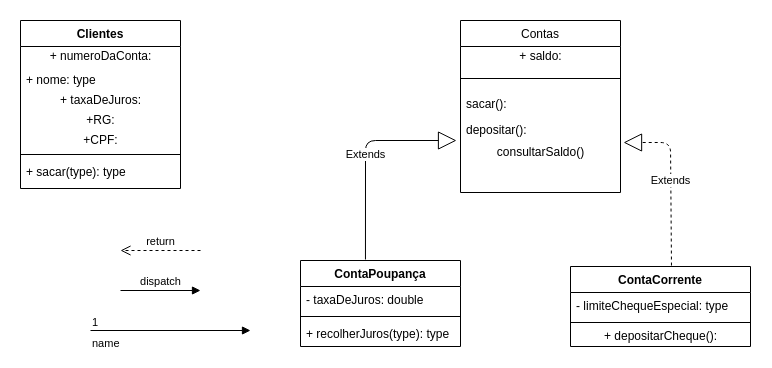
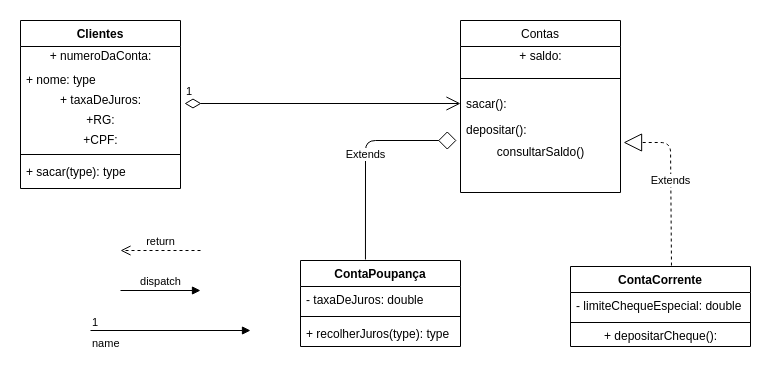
  <mxCell id="0" />
  <mxCell id="1" parent="0" />
  <mxCell id="2" value="Contas&#10;" style="swimlane;fontStyle=0;align=center;verticalAlign=top;childLayout=stackLayout;horizontal=1;startSize=26;horizontalStack=0;resizeParent=1;resizeLast=0;collapsible=1;marginBottom=0;rounded=0;shadow=0;strokeWidth=1;" parent="1" vertex="1"><mxGeometry x="460" y="20" width="160" height="172" as="geometry"><mxRectangle x="550" y="140" width="160" height="26" as="alternateBounds" /></mxGeometry></mxCell>
  <mxCell id="3" value="+ saldo:" style="text;html=1;resizable=0;autosize=1;align=center;verticalAlign=middle;points=[];fillColor=none;strokeColor=none;rounded=0;" vertex="1" parent="2"><mxGeometry y="26" width="160" height="20" as="geometry" /></mxCell>
  <mxCell id="4" value="" style="line;html=1;strokeWidth=1;align=left;verticalAlign=middle;spacingTop=-1;spacingLeft=3;spacingRight=3;rotatable=0;labelPosition=right;points=[];portConstraint=eastwest;" parent="2" vertex="1"><mxGeometry y="46" width="160" height="24" as="geometry" /></mxCell>
  <mxCell id="5" value="sacar():" style="text;align=left;verticalAlign=top;spacingLeft=4;spacingRight=4;overflow=hidden;rotatable=0;points=[[0,0.5],[1,0.5]];portConstraint=eastwest;" parent="2" vertex="1"><mxGeometry y="70" width="160" height="26" as="geometry" /></mxCell>
  <mxCell id="6" value="depositar():" style="text;align=left;verticalAlign=top;spacingLeft=4;spacingRight=4;overflow=hidden;rotatable=0;points=[[0,0.5],[1,0.5]];portConstraint=eastwest;" parent="2" vertex="1"><mxGeometry y="96" width="160" height="26" as="geometry" /></mxCell>
  <mxCell id="7" value="consultarSaldo()" style="text;html=1;resizable=0;autosize=1;align=center;verticalAlign=middle;points=[];fillColor=none;strokeColor=none;rounded=0;" vertex="1" parent="2"><mxGeometry y="122" width="160" height="20" as="geometry" /></mxCell>
  <mxCell id="8" value="dispatch" style="html=1;verticalAlign=bottom;endArrow=block;" edge="1" parent="1"><mxGeometry width="80" relative="1" as="geometry"><mxPoint x="120" y="290" as="sourcePoint" /><mxPoint x="200" y="290" as="targetPoint" /><mxPoint as="offset" /></mxGeometry></mxCell>
  <mxCell id="9" value="ContaPoupança" style="swimlane;fontStyle=1;align=center;verticalAlign=top;childLayout=stackLayout;horizontal=1;startSize=26;horizontalStack=0;resizeParent=1;resizeParentMax=0;resizeLast=0;collapsible=1;marginBottom=0;" vertex="1" parent="1"><mxGeometry x="300" y="260" width="160" height="86" as="geometry" /></mxCell>
  <mxCell id="10" value="- taxaDeJuros: double" style="text;strokeColor=none;fillColor=none;align=left;verticalAlign=top;spacingLeft=4;spacingRight=4;overflow=hidden;rotatable=0;points=[[0,0.5],[1,0.5]];portConstraint=eastwest;" vertex="1" parent="9"><mxGeometry y="26" width="160" height="26" as="geometry" /></mxCell>
  <mxCell id="11" value="" style="line;strokeWidth=1;fillColor=none;align=left;verticalAlign=middle;spacingTop=-1;spacingLeft=3;spacingRight=3;rotatable=0;labelPosition=right;points=[];portConstraint=eastwest;" vertex="1" parent="9"><mxGeometry y="52" width="160" height="8" as="geometry" /></mxCell>
  <mxCell id="12" value="+ recolherJuros(type): type" style="text;strokeColor=none;fillColor=none;align=left;verticalAlign=top;spacingLeft=4;spacingRight=4;overflow=hidden;rotatable=0;points=[[0,0.5],[1,0.5]];portConstraint=eastwest;" vertex="1" parent="9"><mxGeometry y="60" width="160" height="26" as="geometry" /></mxCell>
  <mxCell id="13" value="ContaCorrente" style="swimlane;fontStyle=1;align=center;verticalAlign=top;childLayout=stackLayout;horizontal=1;startSize=26;horizontalStack=0;resizeParent=1;resizeParentMax=0;resizeLast=0;collapsible=1;marginBottom=0;" vertex="1" parent="1"><mxGeometry x="570" y="266" width="180" height="80" as="geometry" /></mxCell>
- <mxCell id="14" value="- limiteChequeEspecial: type" style="text;strokeColor=none;fillColor=none;align=left;verticalAlign=top;spacingLeft=4;spacingRight=4;overflow=hidden;rotatable=0;points=[[0,0.5],[1,0.5]];portConstraint=eastwest;" vertex="1" parent="13"><mxGeometry y="26" width="180" height="26" as="geometry" /></mxCell>
+ <mxCell id="14" value="- limiteChequeEspecial: double" style="text;strokeColor=none;fillColor=none;align=left;verticalAlign=top;spacingLeft=4;spacingRight=4;overflow=hidden;rotatable=0;points=[[0,0.5],[1,0.5]];portConstraint=eastwest;" vertex="1" parent="13"><mxGeometry y="26" width="180" height="26" as="geometry" /></mxCell>
  <mxCell id="15" value="" style="line;strokeWidth=1;fillColor=none;align=left;verticalAlign=middle;spacingTop=-1;spacingLeft=3;spacingRight=3;rotatable=0;labelPosition=right;points=[];portConstraint=eastwest;" vertex="1" parent="13"><mxGeometry y="52" width="180" height="8" as="geometry" /></mxCell>
  <mxCell id="16" value="+ depositarCheque():" style="text;html=1;resizable=0;autosize=1;align=center;verticalAlign=middle;points=[];fillColor=none;strokeColor=none;rounded=0;" vertex="1" parent="13"><mxGeometry y="60" width="180" height="20" as="geometry" /></mxCell>
  <mxCell id="17" value="return" style="html=1;verticalAlign=bottom;endArrow=open;dashed=1;endSize=8;" edge="1" parent="1"><mxGeometry relative="1" as="geometry"><mxPoint x="200" y="250" as="sourcePoint" /><mxPoint x="120" y="250" as="targetPoint" /></mxGeometry></mxCell>
  <mxCell id="18" value="name" style="endArrow=block;endFill=1;html=1;edgeStyle=orthogonalEdgeStyle;align=left;verticalAlign=top;" edge="1" parent="1"><mxGeometry x="-1" relative="1" as="geometry"><mxPoint x="90" y="330" as="sourcePoint" /><mxPoint x="250" y="330" as="targetPoint" /></mxGeometry></mxCell>
  <mxCell id="19" value="1" style="edgeLabel;resizable=0;html=1;align=left;verticalAlign=bottom;" connectable="0" vertex="1" parent="18"><mxGeometry x="-1" relative="1" as="geometry" /></mxCell>
- <mxCell id="20" value="Extends" style="endArrow=block;endSize=16;endFill=0;html=1;exitX=0.406;exitY=-0.012;exitDx=0;exitDy=0;exitPerimeter=0;entryX=-0.025;entryY=0.923;entryDx=0;entryDy=0;entryPerimeter=0;" edge="1" parent="1" source="9" target="6"><mxGeometry width="160" relative="1" as="geometry"><mxPoint x="310" y="240" as="sourcePoint" /><mxPoint x="365" y="140" as="targetPoint" /><Array as="points"><mxPoint x="365" y="140" /></Array></mxGeometry></mxCell>
+ <mxCell id="20" value="Extends" style="endArrow=diamond;endSize=16;endFill=0;html=1;exitX=0.406;exitY=-0.012;exitDx=0;exitDy=0;exitPerimeter=0;entryX=-0.025;entryY=0.923;entryDx=0;entryDy=0;entryPerimeter=0;" edge="1" parent="1" source="9" target="6"><mxGeometry width="160" relative="1" as="geometry"><mxPoint x="310" y="240" as="sourcePoint" /><mxPoint x="365" y="140" as="targetPoint" /><Array as="points"><mxPoint x="365" y="140" /></Array></mxGeometry></mxCell>
  <mxCell id="21" value="Extends" style="endArrow=block;endSize=16;endFill=0;html=1;exitX=0.561;exitY=-0.012;exitDx=0;exitDy=0;entryX=1.019;entryY=1;entryDx=0;entryDy=0;entryPerimeter=0;exitPerimeter=0;dashed=1;" edge="1" parent="1" source="13" target="6"><mxGeometry width="160" relative="1" as="geometry"><mxPoint x="650" y="230" as="sourcePoint" /><mxPoint x="810" y="230" as="targetPoint" /><Array as="points"><mxPoint x="670" y="142" /></Array></mxGeometry></mxCell>
  <mxCell id="22" value="Clientes" style="swimlane;fontStyle=1;align=center;verticalAlign=top;childLayout=stackLayout;horizontal=1;startSize=26;horizontalStack=0;resizeParent=1;resizeParentMax=0;resizeLast=0;collapsible=1;marginBottom=0;" vertex="1" parent="1"><mxGeometry x="20" y="20" width="160" height="168" as="geometry" /></mxCell>
  <mxCell id="23" value="+ numeroDaConta:" style="text;html=1;resizable=0;autosize=1;align=center;verticalAlign=middle;points=[];fillColor=none;strokeColor=none;rounded=0;" vertex="1" parent="22"><mxGeometry y="26" width="160" height="20" as="geometry" /></mxCell>
  <mxCell id="24" value="+ nome: type&#10;" style="text;strokeColor=none;fillColor=none;align=left;verticalAlign=top;spacingLeft=4;spacingRight=4;overflow=hidden;rotatable=0;points=[[0,0.5],[1,0.5]];portConstraint=eastwest;" vertex="1" parent="22"><mxGeometry y="46" width="160" height="24" as="geometry" /></mxCell>
  <mxCell id="25" value="+ taxaDeJuros:" style="text;html=1;resizable=0;autosize=1;align=center;verticalAlign=middle;points=[];fillColor=none;strokeColor=none;rounded=0;" vertex="1" parent="22"><mxGeometry y="70" width="160" height="20" as="geometry" /></mxCell>
  <mxCell id="26" value="+RG:" style="text;html=1;resizable=0;autosize=1;align=center;verticalAlign=middle;points=[];fillColor=none;strokeColor=none;rounded=0;" vertex="1" parent="22"><mxGeometry y="90" width="160" height="20" as="geometry" /></mxCell>
  <mxCell id="27" value="+CPF:" style="text;html=1;resizable=0;autosize=1;align=center;verticalAlign=middle;points=[];fillColor=none;strokeColor=none;rounded=0;" vertex="1" parent="22"><mxGeometry y="110" width="160" height="20" as="geometry" /></mxCell>
  <mxCell id="28" value="" style="line;strokeWidth=1;fillColor=none;align=left;verticalAlign=middle;spacingTop=-1;spacingLeft=3;spacingRight=3;rotatable=0;labelPosition=right;points=[];portConstraint=eastwest;" vertex="1" parent="22"><mxGeometry y="130" width="160" height="8" as="geometry" /></mxCell>
  <mxCell id="29" value="+ sacar(type): type" style="text;strokeColor=none;fillColor=none;align=left;verticalAlign=top;spacingLeft=4;spacingRight=4;overflow=hidden;rotatable=0;points=[[0,0.5],[1,0.5]];portConstraint=eastwest;" vertex="1" parent="22"><mxGeometry y="138" width="160" height="30" as="geometry" /></mxCell>
+ <mxCell id="30" value="1" style="endArrow=open;html=1;endSize=12;startArrow=diamondThin;startSize=14;startFill=0;edgeStyle=orthogonalEdgeStyle;align=left;verticalAlign=bottom;exitX=1.025;exitY=0.65;exitDx=0;exitDy=0;exitPerimeter=0;entryX=0;entryY=0.5;entryDx=0;entryDy=0;" edge="1" parent="1" source="25" target="5"><mxGeometry x="-1" y="3" relative="1" as="geometry"><mxPoint x="243.5" y="103.5" as="sourcePoint" /><mxPoint x="403.5" y="103.5" as="targetPoint" /></mxGeometry></mxCell>
